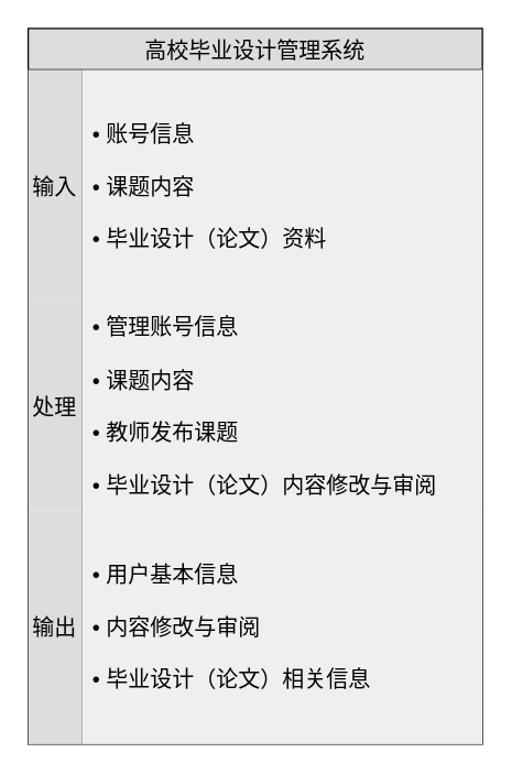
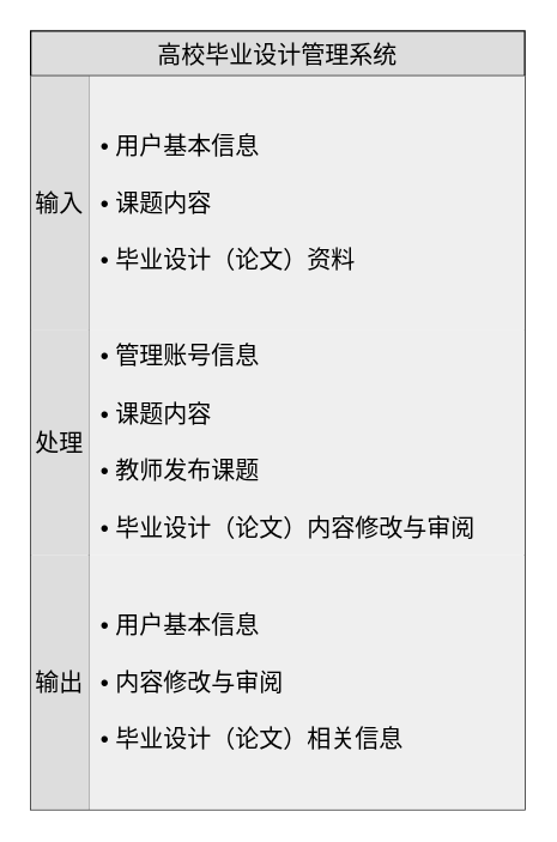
  <mxCell id="0" />
  <mxCell id="1" parent="0" />
  <mxCell id="2" value="高校毕业设计管理系统" style="shape=table;startSize=30;container=1;collapsible=0;childLayout=tableLayout;fixedRows=1;rowLines=0;fontStyle=0;strokeColor=default;fontSize=16;fillColor=#DDDDDD;" vertex="1" parent="1"><mxGeometry x="20" y="20" width="330" height="520" as="geometry" /></mxCell>
  <mxCell id="3" value="" style="shape=tableRow;horizontal=0;startSize=0;swimlaneHead=0;swimlaneBody=0;top=0;left=0;bottom=0;right=0;collapsible=0;dropTarget=0;fillColor=none;points=[[0,0.5],[1,0.5]];portConstraint=eastwest;strokeColor=inherit;fontSize=16;" vertex="1" parent="2"><mxGeometry y="30" width="330" height="170" as="geometry" /></mxCell>
  <mxCell id="4" value="输入" style="shape=partialRectangle;html=1;whiteSpace=wrap;connectable=0;fillColor=#DDDDDD;top=0;left=0;bottom=0;right=0;overflow=hidden;pointerEvents=1;strokeColor=inherit;fontSize=16;" vertex="1" parent="3"><mxGeometry width="39" height="170" as="geometry"><mxRectangle width="39" height="170" as="alternateBounds" /></mxGeometry></mxCell>
- <mxCell id="5" value="• 账号信息&lt;br&gt;&lt;br&gt;• 课题内容&lt;br&gt;&lt;br&gt;• 毕业设计（论文）资料" style="shape=partialRectangle;html=1;whiteSpace=wrap;connectable=0;fillColor=#EFEFEF;top=0;left=0;bottom=0;right=0;align=left;spacingLeft=6;overflow=hidden;strokeColor=inherit;fontSize=16;" vertex="1" parent="3"><mxGeometry x="39" width="291" height="170" as="geometry"><mxRectangle width="291" height="170" as="alternateBounds" /></mxGeometry></mxCell>
+ <mxCell id="5" value="• 用户基本信息&lt;br&gt;&lt;br&gt;• 课题内容&lt;br&gt;&lt;br&gt;• 毕业设计（论文）资料" style="shape=partialRectangle;html=1;whiteSpace=wrap;connectable=0;fillColor=#EFEFEF;top=0;left=0;bottom=0;right=0;align=left;spacingLeft=6;overflow=hidden;strokeColor=inherit;fontSize=16;" vertex="1" parent="3"><mxGeometry x="39" width="291" height="170" as="geometry"><mxRectangle width="291" height="170" as="alternateBounds" /></mxGeometry></mxCell>
  <mxCell id="6" value="" style="shape=tableRow;horizontal=0;startSize=0;swimlaneHead=0;swimlaneBody=0;top=0;left=0;bottom=0;right=0;collapsible=0;dropTarget=0;fillColor=none;points=[[0,0.5],[1,0.5]];portConstraint=eastwest;strokeColor=inherit;fontSize=16;" vertex="1" parent="2"><mxGeometry y="200" width="330" height="150" as="geometry" /></mxCell>
  <mxCell id="7" value="处理" style="shape=partialRectangle;html=1;whiteSpace=wrap;connectable=0;fillColor=#DDDDDD;top=0;left=0;bottom=0;right=0;overflow=hidden;strokeColor=inherit;fontSize=16;" vertex="1" parent="6"><mxGeometry width="39" height="150" as="geometry"><mxRectangle width="39" height="150" as="alternateBounds" /></mxGeometry></mxCell>
  <mxCell id="8" value="• 管理账号信息&lt;br&gt;&lt;br style=&quot;border-color: var(--border-color);&quot;&gt;• 课题内容&lt;br&gt;&lt;br&gt;• 教师发布课题&lt;br style=&quot;border-color: var(--border-color);&quot;&gt;&lt;br style=&quot;border-color: var(--border-color);&quot;&gt;• 毕业设计（论文）内容修改与审阅" style="shape=partialRectangle;html=1;whiteSpace=wrap;connectable=0;fillColor=#EFEFEF;top=0;left=0;bottom=0;right=0;align=left;spacingLeft=6;overflow=hidden;strokeColor=inherit;fontSize=16;" vertex="1" parent="6"><mxGeometry x="39" width="291" height="150" as="geometry"><mxRectangle width="291" height="150" as="alternateBounds" /></mxGeometry></mxCell>
  <mxCell id="9" value="" style="shape=tableRow;horizontal=0;startSize=0;swimlaneHead=0;swimlaneBody=0;top=0;left=0;bottom=0;right=0;collapsible=0;dropTarget=0;fillColor=none;points=[[0,0.5],[1,0.5]];portConstraint=eastwest;strokeColor=inherit;fontSize=16;" vertex="1" parent="2"><mxGeometry y="350" width="330" height="170" as="geometry" /></mxCell>
  <mxCell id="10" value="输出" style="shape=partialRectangle;html=1;whiteSpace=wrap;connectable=0;fillColor=#DDDDDD;top=0;left=0;bottom=0;right=0;overflow=hidden;strokeColor=inherit;fontSize=16;" vertex="1" parent="9"><mxGeometry width="39" height="170" as="geometry"><mxRectangle width="39" height="170" as="alternateBounds" /></mxGeometry></mxCell>
  <mxCell id="11" value="• 用户基本信息&lt;br style=&quot;border-color: var(--border-color);&quot;&gt;&lt;br style=&quot;border-color: var(--border-color);&quot;&gt;• 内容修改与审阅&lt;br style=&quot;border-color: var(--border-color);&quot;&gt;&lt;br style=&quot;border-color: var(--border-color);&quot;&gt;• 毕业设计（论文）相关信息" style="shape=partialRectangle;html=1;whiteSpace=wrap;connectable=0;fillColor=#EFEFEF;top=0;left=0;bottom=0;right=0;align=left;spacingLeft=6;overflow=hidden;strokeColor=inherit;fontSize=16;" vertex="1" parent="9"><mxGeometry x="39" width="291" height="170" as="geometry"><mxRectangle width="291" height="170" as="alternateBounds" /></mxGeometry></mxCell>
